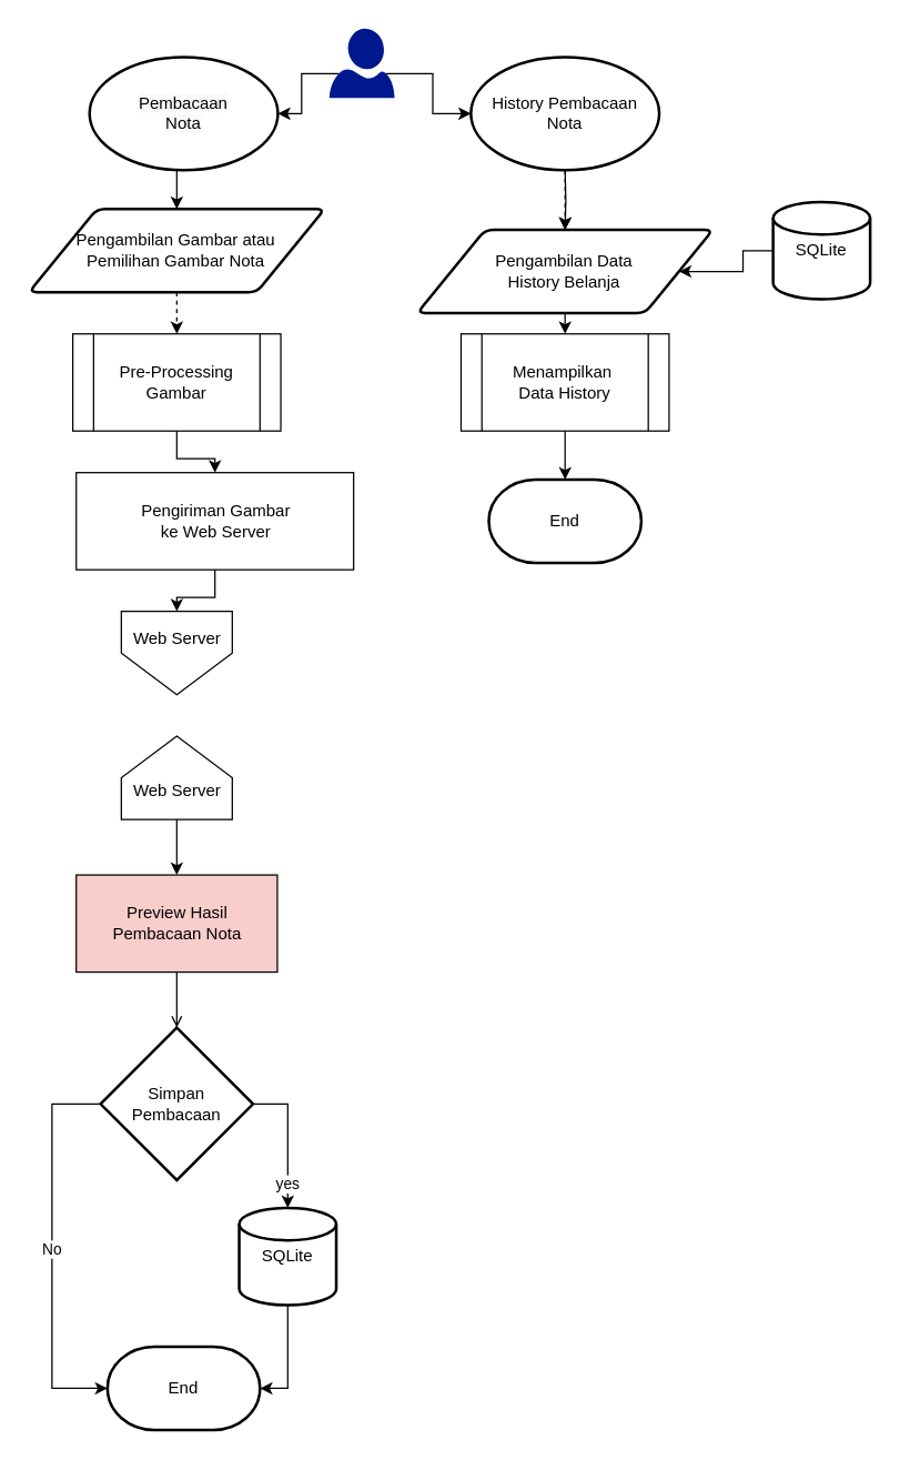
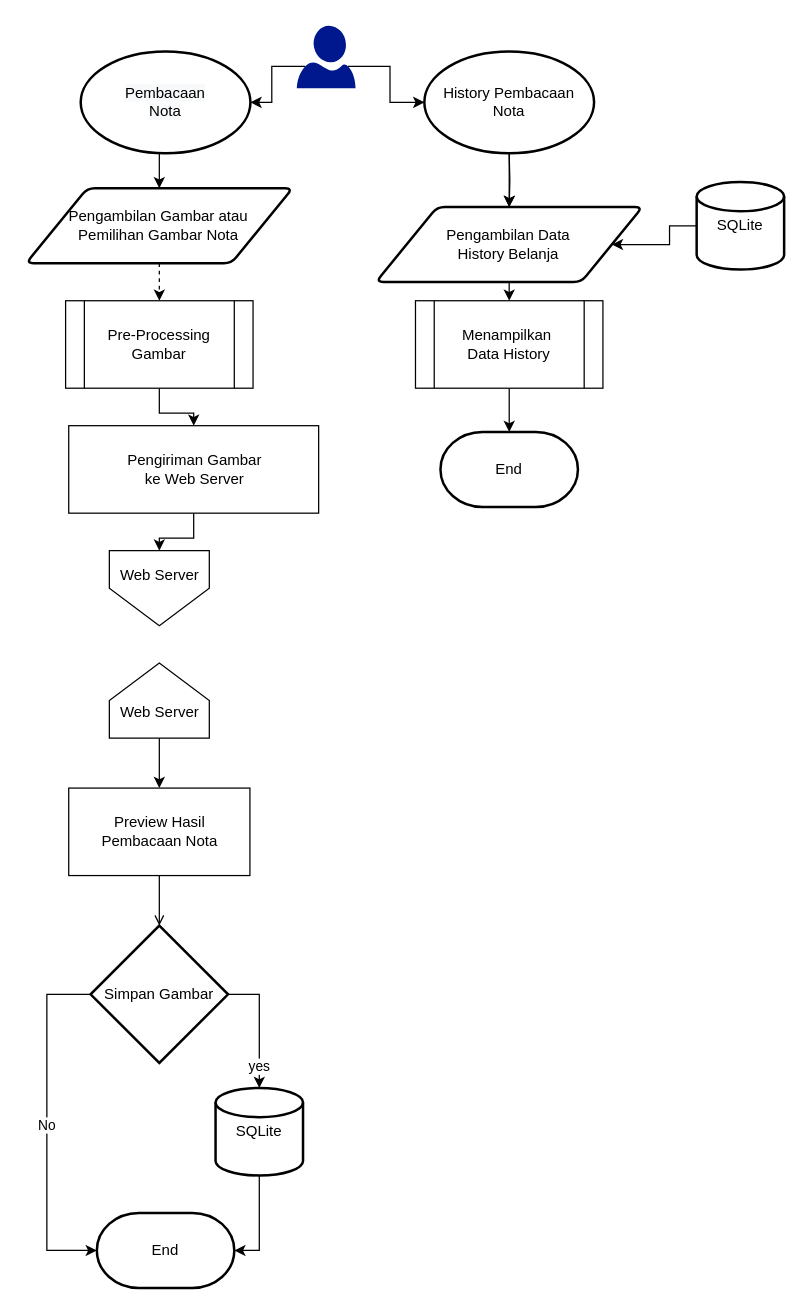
  <mxCell id="0" />
  <mxCell id="1" parent="0" />
  <mxCell id="2" style="edgeStyle=orthogonalEdgeStyle;rounded=0;orthogonalLoop=1;jettySize=auto;html=1;exitX=0.87;exitY=0.65;exitDx=0;exitDy=0;exitPerimeter=0;entryX=0;entryY=0.5;entryDx=0;entryDy=0;entryPerimeter=0;" edge="1" parent="1" source="4" target="32"><mxGeometry relative="1" as="geometry"><mxPoint x="277" y="90" as="targetPoint" /></mxGeometry></mxCell>
  <mxCell id="3" style="edgeStyle=orthogonalEdgeStyle;rounded=0;orthogonalLoop=1;jettySize=auto;html=1;exitX=0.14;exitY=0.65;exitDx=0;exitDy=0;exitPerimeter=0;entryX=1;entryY=0.5;entryDx=0;entryDy=0;entryPerimeter=0;" edge="1" parent="1" source="4" target="30"><mxGeometry relative="1" as="geometry"><mxPoint x="107" y="86" as="targetPoint" /></mxGeometry></mxCell>
  <mxCell id="4" value="" style="sketch=0;aspect=fixed;pointerEvents=1;shadow=0;dashed=0;html=1;strokeColor=none;labelPosition=center;verticalLabelPosition=bottom;verticalAlign=top;align=center;fillColor=#00188D;shape=mxgraph.azure.user" vertex="1" parent="1"><mxGeometry x="237" y="20" width="47" height="50" as="geometry" /></mxCell>
  <mxCell id="5" style="edgeStyle=orthogonalEdgeStyle;rounded=0;orthogonalLoop=1;jettySize=auto;html=1;exitX=0.5;exitY=1;exitDx=0;exitDy=0;entryX=0.5;entryY=0;entryDx=0;entryDy=0;dashed=1;" edge="1" parent="1" source="6" target="9"><mxGeometry relative="1" as="geometry" /></mxCell>
  <mxCell id="6" value="Pengambilan Gambar atau &lt;br&gt;Pemilihan Gambar Nota" style="shape=parallelogram;html=1;strokeWidth=2;perimeter=parallelogramPerimeter;whiteSpace=wrap;rounded=1;arcSize=12;size=0.23;" vertex="1" parent="1"><mxGeometry x="20.34" y="150" width="213.33" height="60" as="geometry" /></mxCell>
  <mxCell id="7" value="" style="verticalLabelPosition=bottom;verticalAlign=top;html=1;shape=offPageConnector;rounded=0;size=0.5;" vertex="1" parent="1"><mxGeometry x="87" y="440" width="80" height="60" as="geometry" /></mxCell>
  <mxCell id="8" style="edgeStyle=orthogonalEdgeStyle;rounded=0;orthogonalLoop=1;jettySize=auto;html=1;exitX=0.5;exitY=1;exitDx=0;exitDy=0;entryX=0.5;entryY=0;entryDx=0;entryDy=0;" edge="1" parent="1" source="9" target="11"><mxGeometry relative="1" as="geometry" /></mxCell>
  <mxCell id="9" value="Pre-Processing&lt;br&gt;Gambar" style="shape=process;whiteSpace=wrap;html=1;backgroundOutline=1;" vertex="1" parent="1"><mxGeometry x="52" y="240" width="150" height="70" as="geometry" /></mxCell>
  <mxCell id="10" style="edgeStyle=orthogonalEdgeStyle;rounded=0;orthogonalLoop=1;jettySize=auto;html=1;exitX=0.5;exitY=1;exitDx=0;exitDy=0;entryX=0.5;entryY=0;entryDx=0;entryDy=0;" edge="1" parent="1" source="11" target="7"><mxGeometry relative="1" as="geometry" /></mxCell>
  <mxCell id="11" value="Pengiriman Gambar&lt;br&gt;ke Web Server" style="html=1;dashed=0;whitespace=wrap;" vertex="1" parent="1"><mxGeometry x="54.5" y="340" width="200" height="70" as="geometry" /></mxCell>
  <mxCell id="12" style="edgeStyle=orthogonalEdgeStyle;rounded=0;orthogonalLoop=1;jettySize=auto;html=1;exitX=0.5;exitY=0;exitDx=0;exitDy=0;entryX=0.5;entryY=0;entryDx=0;entryDy=0;" edge="1" parent="1" source="13" target="28"><mxGeometry relative="1" as="geometry" /></mxCell>
  <mxCell id="13" value="" style="verticalLabelPosition=bottom;verticalAlign=top;html=1;shape=offPageConnector;rounded=0;size=0.5;rotation=-180;" vertex="1" parent="1"><mxGeometry x="87" y="530" width="80" height="60" as="geometry" /></mxCell>
  <mxCell id="14" value="No" style="edgeStyle=orthogonalEdgeStyle;rounded=0;orthogonalLoop=1;jettySize=auto;html=1;exitX=0;exitY=0.5;exitDx=0;exitDy=0;exitPerimeter=0;entryX=0;entryY=0.5;entryDx=0;entryDy=0;entryPerimeter=0;" edge="1" parent="1" source="16" target="17"><mxGeometry relative="1" as="geometry"><Array as="points"><mxPoint x="37" y="795" /><mxPoint x="37" y="1000" /></Array></mxGeometry></mxCell>
  <mxCell id="15" value="yes" style="edgeStyle=orthogonalEdgeStyle;rounded=0;orthogonalLoop=1;jettySize=auto;html=1;exitX=1;exitY=0.5;exitDx=0;exitDy=0;exitPerimeter=0;entryX=0.5;entryY=0;entryDx=0;entryDy=0;entryPerimeter=0;" edge="1" parent="1" source="16" target="19"><mxGeometry x="0.667" relative="1" as="geometry"><mxPoint as="offset" /></mxGeometry></mxCell>
- <mxCell id="16" value="Simpan Pembacaan" style="strokeWidth=2;html=1;shape=mxgraph.flowchart.decision;whiteSpace=wrap;" vertex="1" parent="1"><mxGeometry x="72" y="740" width="110" height="110" as="geometry" /></mxCell>
+ <mxCell id="16" value="Simpan Gambar" style="strokeWidth=2;html=1;shape=mxgraph.flowchart.decision;whiteSpace=wrap;" vertex="1" parent="1"><mxGeometry x="72" y="740" width="110" height="110" as="geometry" /></mxCell>
  <mxCell id="17" value="End" style="strokeWidth=2;html=1;shape=mxgraph.flowchart.terminator;whiteSpace=wrap;" vertex="1" parent="1"><mxGeometry x="77" y="970" width="110" height="60" as="geometry" /></mxCell>
  <mxCell id="18" style="edgeStyle=orthogonalEdgeStyle;rounded=0;orthogonalLoop=1;jettySize=auto;html=1;exitX=0.5;exitY=1;exitDx=0;exitDy=0;exitPerimeter=0;entryX=1;entryY=0.5;entryDx=0;entryDy=0;entryPerimeter=0;" edge="1" parent="1" source="19" target="17"><mxGeometry relative="1" as="geometry" /></mxCell>
  <mxCell id="19" value="SQLite" style="strokeWidth=2;html=1;shape=mxgraph.flowchart.database;whiteSpace=wrap;" vertex="1" parent="1"><mxGeometry x="172" y="870" width="70" height="70" as="geometry" /></mxCell>
  <mxCell id="20" style="edgeStyle=orthogonalEdgeStyle;rounded=0;orthogonalLoop=1;jettySize=auto;html=1;exitX=0.5;exitY=1;exitDx=0;exitDy=0;entryX=0.5;entryY=0;entryDx=0;entryDy=0;" edge="1" parent="1" source="21" target="26"><mxGeometry relative="1" as="geometry" /></mxCell>
  <mxCell id="21" value="Pengambilan Data&lt;br&gt;History Belanja" style="shape=parallelogram;html=1;strokeWidth=2;perimeter=parallelogramPerimeter;whiteSpace=wrap;rounded=1;arcSize=12;size=0.23;" vertex="1" parent="1"><mxGeometry x="300.33" y="165" width="213.33" height="60" as="geometry" /></mxCell>
  <mxCell id="22" style="edgeStyle=orthogonalEdgeStyle;rounded=0;orthogonalLoop=1;jettySize=auto;html=1;exitX=0;exitY=0.5;exitDx=0;exitDy=0;exitPerimeter=0;entryX=1;entryY=0.5;entryDx=0;entryDy=0;" edge="1" parent="1" source="23" target="21"><mxGeometry relative="1" as="geometry" /></mxCell>
  <mxCell id="23" value="SQLite" style="strokeWidth=2;html=1;shape=mxgraph.flowchart.database;whiteSpace=wrap;" vertex="1" parent="1"><mxGeometry x="557" y="145" width="70" height="70" as="geometry" /></mxCell>
  <mxCell id="24" style="edgeStyle=orthogonalEdgeStyle;rounded=0;orthogonalLoop=1;jettySize=auto;html=1;exitX=0.5;exitY=1;exitDx=0;exitDy=0;exitPerimeter=0;entryX=0.5;entryY=0;entryDx=0;entryDy=0;" edge="1" parent="1" target="21"><mxGeometry relative="1" as="geometry"><mxPoint x="407" y="122" as="sourcePoint" /></mxGeometry></mxCell>
  <mxCell id="25" value="" style="edgeStyle=orthogonalEdgeStyle;rounded=0;orthogonalLoop=1;jettySize=auto;html=1;" edge="1" parent="1" source="26" target="35"><mxGeometry relative="1" as="geometry" /></mxCell>
  <mxCell id="26" value="Menampilkan&amp;nbsp;&lt;br&gt;Data History" style="shape=process;whiteSpace=wrap;html=1;backgroundOutline=1;" vertex="1" parent="1"><mxGeometry x="331.99" y="240" width="150" height="70" as="geometry" /></mxCell>
  <mxCell id="27" style="edgeStyle=orthogonalEdgeStyle;rounded=0;orthogonalLoop=1;jettySize=auto;html=1;exitX=0.5;exitY=1;exitDx=0;exitDy=0;entryX=0.5;entryY=0;entryDx=0;entryDy=0;entryPerimeter=0;endArrow=open;" edge="1" parent="1" source="28" target="16"><mxGeometry relative="1" as="geometry" /></mxCell>
- <mxCell id="28" value="Preview Hasil&lt;br&gt;Pembacaan Nota" style="html=1;dashed=0;whitespace=wrap;fillColor=#f8cecc;" vertex="1" parent="1"><mxGeometry x="54.5" y="630" width="145" height="70" as="geometry" /></mxCell>
+ <mxCell id="28" value="Preview Hasil&lt;br&gt;Pembacaan Nota" style="html=1;dashed=0;whitespace=wrap;" vertex="1" parent="1"><mxGeometry x="54.5" y="630" width="145" height="70" as="geometry" /></mxCell>
  <mxCell id="29" style="edgeStyle=orthogonalEdgeStyle;rounded=0;orthogonalLoop=1;jettySize=auto;html=1;exitX=0.5;exitY=1;exitDx=0;exitDy=0;exitPerimeter=0;entryX=0.5;entryY=0;entryDx=0;entryDy=0;" edge="1" parent="1" source="30" target="6"><mxGeometry relative="1" as="geometry" /></mxCell>
  <mxCell id="30" value="&lt;span style=&quot;color: rgb(0, 0, 0); font-family: Helvetica; font-size: 12px; font-style: normal; font-variant-ligatures: normal; font-variant-caps: normal; font-weight: 400; letter-spacing: normal; orphans: 2; text-align: center; text-indent: 0px; text-transform: none; widows: 2; word-spacing: 0px; -webkit-text-stroke-width: 0px; text-decoration-thickness: initial; text-decoration-style: initial; text-decoration-color: initial; background-color: rgb(248, 249, 250); float: none; display: inline !important;&quot;&gt;Pembacaan&lt;/span&gt;&lt;br style=&quot;color: rgb(0, 0, 0); font-family: Helvetica; font-size: 12px; font-style: normal; font-variant-ligatures: normal; font-variant-caps: normal; font-weight: 400; letter-spacing: normal; orphans: 2; text-align: center; text-indent: 0px; text-transform: none; widows: 2; word-spacing: 0px; -webkit-text-stroke-width: 0px; text-decoration-thickness: initial; text-decoration-style: initial; text-decoration-color: initial; background-color: rgb(248, 249, 250);&quot;&gt;&lt;span style=&quot;color: rgb(0, 0, 0); font-family: Helvetica; font-size: 12px; font-style: normal; font-variant-ligatures: normal; font-variant-caps: normal; font-weight: 400; letter-spacing: normal; orphans: 2; text-align: center; text-indent: 0px; text-transform: none; widows: 2; word-spacing: 0px; -webkit-text-stroke-width: 0px; text-decoration-thickness: initial; text-decoration-style: initial; text-decoration-color: initial; background-color: rgb(248, 249, 250); float: none; display: inline !important;&quot;&gt;Nota&lt;/span&gt;" style="strokeWidth=2;html=1;shape=mxgraph.flowchart.start_1;whiteSpace=wrap;" vertex="1" parent="1"><mxGeometry x="64.09" y="40.5" width="135.83" height="81.5" as="geometry" /></mxCell>
- <mxCell id="31" value="" style="edgeStyle=orthogonalEdgeStyle;rounded=0;orthogonalLoop=1;jettySize=auto;html=1;dashed=1;" edge="1" parent="1" source="32" target="21"><mxGeometry relative="1" as="geometry" /></mxCell>
+ <mxCell id="31" value="" style="edgeStyle=orthogonalEdgeStyle;rounded=0;orthogonalLoop=1;jettySize=auto;html=1;" edge="1" parent="1" source="32" target="21"><mxGeometry relative="1" as="geometry" /></mxCell>
  <mxCell id="32" value="&lt;span style=&quot;&quot;&gt;History Pembacaan&lt;/span&gt;&lt;br style=&quot;&quot;&gt;&lt;span style=&quot;&quot;&gt;Nota&lt;/span&gt;" style="strokeWidth=2;html=1;shape=mxgraph.flowchart.start_1;whiteSpace=wrap;" vertex="1" parent="1"><mxGeometry x="339.08" y="40.5" width="135.83" height="81.5" as="geometry" /></mxCell>
  <mxCell id="33" value="Web Server" style="text;html=1;align=center;verticalAlign=middle;resizable=0;points=[];autosize=1;strokeColor=none;fillColor=none;" vertex="1" parent="1"><mxGeometry x="87" y="450" width="80" height="20" as="geometry" /></mxCell>
  <mxCell id="34" value="Web Server" style="text;html=1;align=center;verticalAlign=middle;resizable=0;points=[];autosize=1;strokeColor=none;fillColor=none;" vertex="1" parent="1"><mxGeometry x="87" y="560" width="80" height="20" as="geometry" /></mxCell>
  <mxCell id="35" value="End" style="strokeWidth=2;html=1;shape=mxgraph.flowchart.terminator;whiteSpace=wrap;" vertex="1" parent="1"><mxGeometry x="351.99" y="345" width="110" height="60" as="geometry" /></mxCell>
